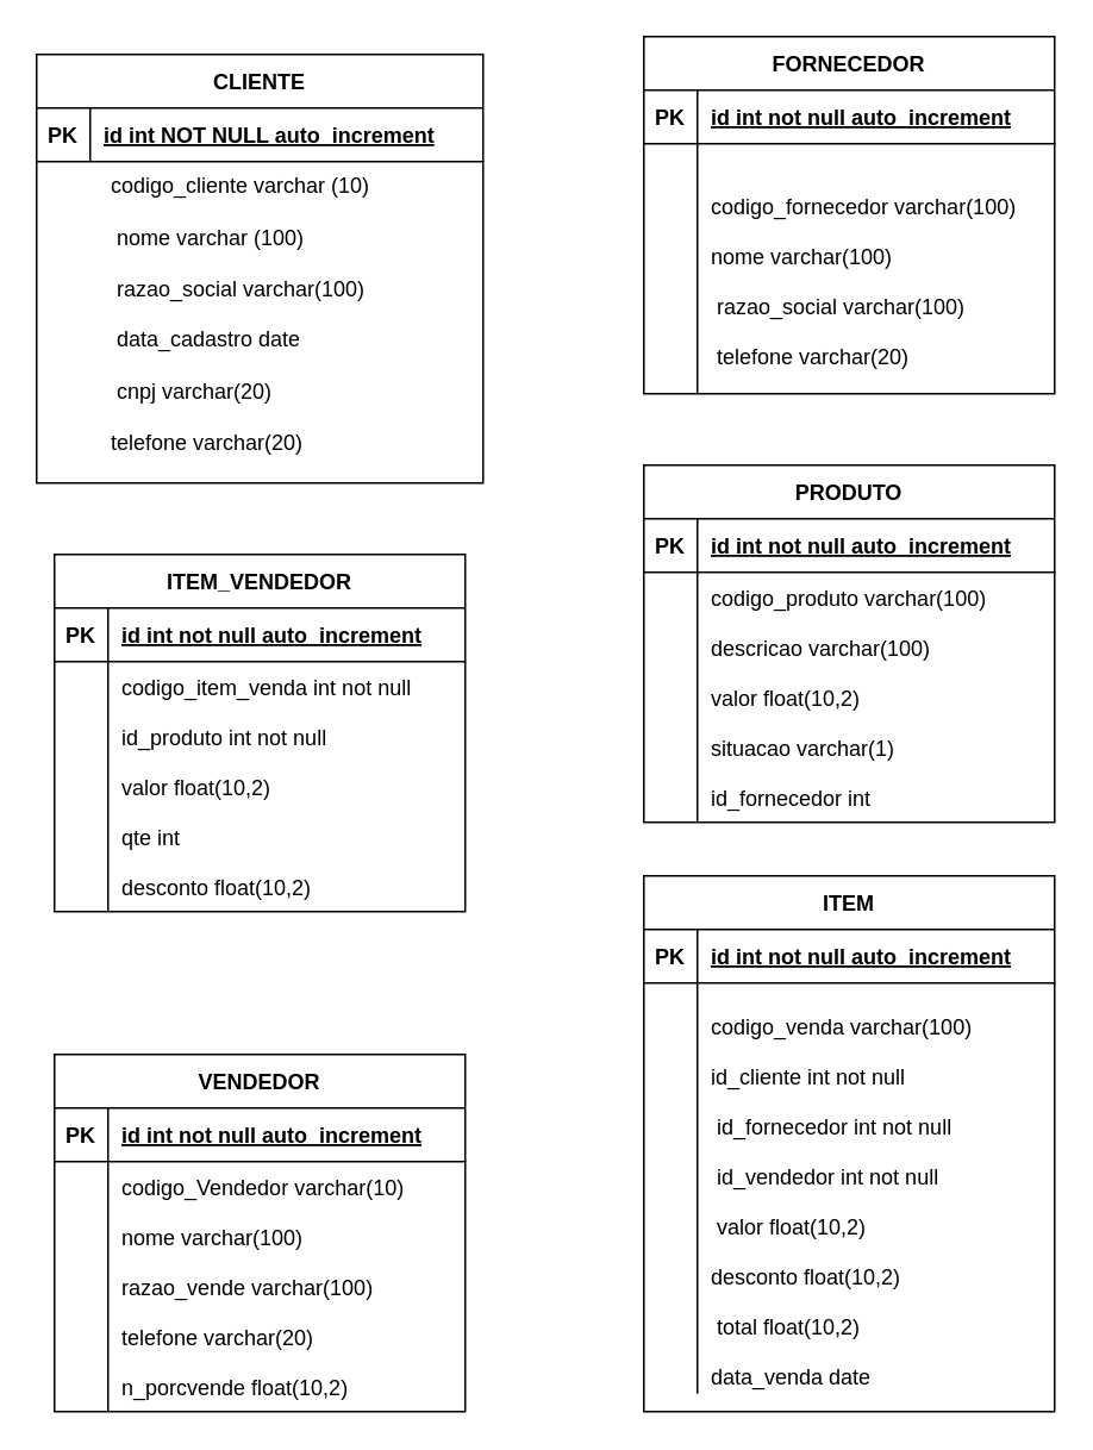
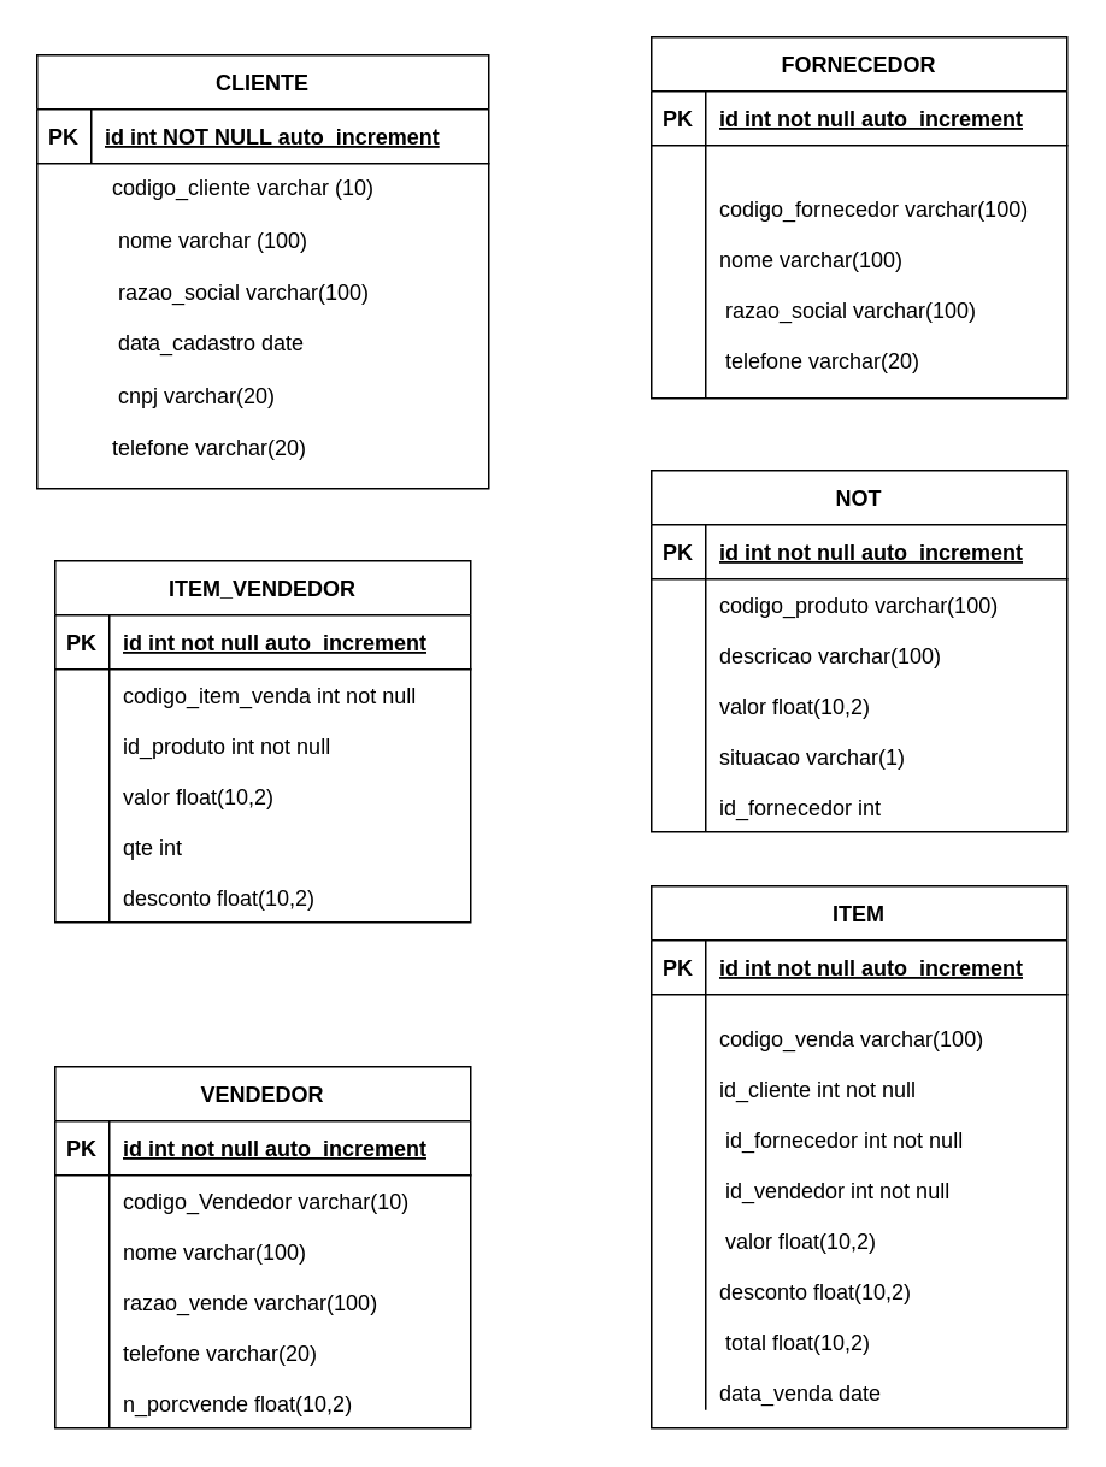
  <mxCell id="0" />
  <mxCell id="1" parent="0" />
  <mxCell id="2" value="FORNECEDOR" style="shape=table;startSize=30;container=1;collapsible=1;childLayout=tableLayout;fixedRows=1;rowLines=0;fontStyle=1;align=center;resizeLast=1;" parent="1" vertex="1"><mxGeometry x="360" y="20" width="230" height="200" as="geometry" /></mxCell>
  <mxCell id="3" value="" style="shape=partialRectangle;collapsible=0;dropTarget=0;pointerEvents=0;fillColor=none;points=[[0,0.5],[1,0.5]];portConstraint=eastwest;top=0;left=0;right=0;bottom=1;" parent="2" vertex="1"><mxGeometry y="30" width="230" height="30" as="geometry" /></mxCell>
  <mxCell id="4" value="PK" style="shape=partialRectangle;overflow=hidden;connectable=0;fillColor=none;top=0;left=0;bottom=0;right=0;fontStyle=1;" parent="3" vertex="1"><mxGeometry width="30" height="30" as="geometry" /></mxCell>
  <mxCell id="5" value="id int not null auto_increment" style="shape=partialRectangle;overflow=hidden;connectable=0;fillColor=none;top=0;left=0;bottom=0;right=0;align=left;spacingLeft=6;fontStyle=5;" parent="3" vertex="1"><mxGeometry x="30" width="200" height="30" as="geometry" /></mxCell>
  <mxCell id="6" value="" style="shape=partialRectangle;collapsible=0;dropTarget=0;pointerEvents=0;fillColor=none;points=[[0,0.5],[1,0.5]];portConstraint=eastwest;top=0;left=0;right=0;bottom=0;" parent="2" vertex="1"><mxGeometry y="60" width="230" height="140" as="geometry" /></mxCell>
  <mxCell id="7" value="" style="shape=partialRectangle;overflow=hidden;connectable=0;fillColor=none;top=0;left=0;bottom=0;right=0;" parent="6" vertex="1"><mxGeometry width="30" height="140" as="geometry" /></mxCell>
  <mxCell id="8" value="&#10;&#09;codigo_fornecedor varchar(100)&#10;&#10;&#09;nome varchar(100)&#10;&#10; razao_social varchar(100)&#10;&#10; telefone varchar(20)" style="shape=partialRectangle;overflow=hidden;connectable=0;fillColor=none;top=0;left=0;bottom=0;right=0;align=left;spacingLeft=6;" parent="6" vertex="1"><mxGeometry x="30" width="200" height="140" as="geometry" /></mxCell>
  <mxCell id="9" value="CLIENTE" style="shape=table;startSize=30;container=1;collapsible=1;childLayout=tableLayout;fixedRows=1;rowLines=0;fontStyle=1;align=center;resizeLast=1;" parent="1" vertex="1"><mxGeometry x="20" y="30" width="250" height="240" as="geometry" /></mxCell>
  <mxCell id="10" value="" style="shape=partialRectangle;collapsible=0;dropTarget=0;pointerEvents=0;fillColor=none;points=[[0,0.5],[1,0.5]];portConstraint=eastwest;top=0;left=0;right=0;bottom=1;" parent="9" vertex="1"><mxGeometry y="30" width="250" height="30" as="geometry" /></mxCell>
  <mxCell id="11" value="PK" style="shape=partialRectangle;overflow=hidden;connectable=0;fillColor=none;top=0;left=0;bottom=0;right=0;fontStyle=1;" parent="10" vertex="1"><mxGeometry width="30" height="30" as="geometry" /></mxCell>
  <mxCell id="12" value="id int NOT NULL auto_increment" style="shape=partialRectangle;overflow=hidden;connectable=0;fillColor=none;top=0;left=0;bottom=0;right=0;align=left;spacingLeft=6;fontStyle=5;" parent="10" vertex="1"><mxGeometry x="30" width="220" height="30" as="geometry" /></mxCell>
  <mxCell id="13" value="codigo_cliente varchar (10)&lt;br&gt;&lt;br&gt;&amp;nbsp;nome varchar (100)&lt;br&gt;&lt;br&gt;&amp;nbsp;razao_social varchar(100)&lt;br&gt;&lt;br&gt;&amp;nbsp;data_cadastro date&lt;br&gt;&lt;br&gt;&amp;nbsp;cnpj varchar(20)&lt;br&gt;&lt;br&gt;&#09;telefone varchar(20)" style="text;whiteSpace=wrap;html=1;" vertex="1" parent="1"><mxGeometry x="60" y="90" width="170" height="170" as="geometry" /></mxCell>
- <mxCell id="14" value="PRODUTO" style="shape=table;startSize=30;container=1;collapsible=1;childLayout=tableLayout;fixedRows=1;rowLines=0;fontStyle=1;align=center;resizeLast=1;" vertex="1" parent="1"><mxGeometry x="360" y="260" width="230" height="200" as="geometry" /></mxCell>
+ <mxCell id="14" value="NOT" style="shape=table;startSize=30;container=1;collapsible=1;childLayout=tableLayout;fixedRows=1;rowLines=0;fontStyle=1;align=center;resizeLast=1;" vertex="1" parent="1"><mxGeometry x="360" y="260" width="230" height="200" as="geometry" /></mxCell>
  <mxCell id="15" value="" style="shape=partialRectangle;collapsible=0;dropTarget=0;pointerEvents=0;fillColor=none;points=[[0,0.5],[1,0.5]];portConstraint=eastwest;top=0;left=0;right=0;bottom=1;" vertex="1" parent="14"><mxGeometry y="30" width="230" height="30" as="geometry" /></mxCell>
  <mxCell id="16" value="PK" style="shape=partialRectangle;overflow=hidden;connectable=0;fillColor=none;top=0;left=0;bottom=0;right=0;fontStyle=1;" vertex="1" parent="15"><mxGeometry width="30" height="30" as="geometry" /></mxCell>
  <mxCell id="17" value="id int not null auto_increment" style="shape=partialRectangle;overflow=hidden;connectable=0;fillColor=none;top=0;left=0;bottom=0;right=0;align=left;spacingLeft=6;fontStyle=5;" vertex="1" parent="15"><mxGeometry x="30" width="200" height="30" as="geometry" /></mxCell>
  <mxCell id="18" value="" style="shape=partialRectangle;collapsible=0;dropTarget=0;pointerEvents=0;fillColor=none;points=[[0,0.5],[1,0.5]];portConstraint=eastwest;top=0;left=0;right=0;bottom=0;" vertex="1" parent="14"><mxGeometry y="60" width="230" height="140" as="geometry" /></mxCell>
  <mxCell id="19" value="" style="shape=partialRectangle;overflow=hidden;connectable=0;fillColor=none;top=0;left=0;bottom=0;right=0;" vertex="1" parent="18"><mxGeometry width="30" height="140" as="geometry" /></mxCell>
  <mxCell id="20" value="codigo_produto varchar(100)&#10;&#10;&#09;descricao varchar(100)&#10;&#10;&#09;valor float(10,2)&#10;&#10;&#09;situacao varchar(1)&#10;&#10;&#09;id_fornecedor int" style="shape=partialRectangle;overflow=hidden;connectable=0;fillColor=none;top=0;left=0;bottom=0;right=0;align=left;spacingLeft=6;" vertex="1" parent="18"><mxGeometry x="30" width="200" height="140" as="geometry" /></mxCell>
  <mxCell id="21" value="ITEM" style="shape=table;startSize=30;container=1;collapsible=1;childLayout=tableLayout;fixedRows=1;rowLines=0;fontStyle=1;align=center;resizeLast=1;" vertex="1" parent="1"><mxGeometry x="360" y="490" width="230" height="300" as="geometry" /></mxCell>
  <mxCell id="22" value="" style="shape=partialRectangle;collapsible=0;dropTarget=0;pointerEvents=0;fillColor=none;points=[[0,0.5],[1,0.5]];portConstraint=eastwest;top=0;left=0;right=0;bottom=1;" vertex="1" parent="21"><mxGeometry y="30" width="230" height="30" as="geometry" /></mxCell>
  <mxCell id="23" value="PK" style="shape=partialRectangle;overflow=hidden;connectable=0;fillColor=none;top=0;left=0;bottom=0;right=0;fontStyle=1;" vertex="1" parent="22"><mxGeometry width="30" height="30" as="geometry" /></mxCell>
  <mxCell id="24" value="id int not null auto_increment" style="shape=partialRectangle;overflow=hidden;connectable=0;fillColor=none;top=0;left=0;bottom=0;right=0;align=left;spacingLeft=6;fontStyle=5;" vertex="1" parent="22"><mxGeometry x="30" width="200" height="30" as="geometry" /></mxCell>
  <mxCell id="25" value="" style="shape=partialRectangle;collapsible=0;dropTarget=0;pointerEvents=0;fillColor=none;points=[[0,0.5],[1,0.5]];portConstraint=eastwest;top=0;left=0;right=0;bottom=0;" vertex="1" parent="21"><mxGeometry y="60" width="230" height="230" as="geometry" /></mxCell>
  <mxCell id="26" value="" style="shape=partialRectangle;overflow=hidden;connectable=0;fillColor=none;top=0;left=0;bottom=0;right=0;" vertex="1" parent="25"><mxGeometry width="30" height="230" as="geometry" /></mxCell>
  <mxCell id="27" value="&#10;codigo_venda varchar(100)&#10;&#10;&#09;id_cliente int not null&#10;&#10; id_fornecedor int not null&#10;&#10; id_vendedor int not null&#10;&#10; valor float(10,2)&#10;&#10;&#09;desconto float(10,2)&#10;&#10; total float(10,2)&#10;&#10;data_venda date" style="shape=partialRectangle;overflow=hidden;connectable=0;fillColor=none;top=0;left=0;bottom=0;right=0;align=left;spacingLeft=6;" vertex="1" parent="25"><mxGeometry x="30" width="200" height="230" as="geometry" /></mxCell>
  <mxCell id="28" value="ITEM_VENDEDOR" style="shape=table;startSize=30;container=1;collapsible=1;childLayout=tableLayout;fixedRows=1;rowLines=0;fontStyle=1;align=center;resizeLast=1;" vertex="1" parent="1"><mxGeometry x="30" y="310" width="230" height="200" as="geometry" /></mxCell>
  <mxCell id="29" value="" style="shape=partialRectangle;collapsible=0;dropTarget=0;pointerEvents=0;fillColor=none;points=[[0,0.5],[1,0.5]];portConstraint=eastwest;top=0;left=0;right=0;bottom=1;" vertex="1" parent="28"><mxGeometry y="30" width="230" height="30" as="geometry" /></mxCell>
  <mxCell id="30" value="PK" style="shape=partialRectangle;overflow=hidden;connectable=0;fillColor=none;top=0;left=0;bottom=0;right=0;fontStyle=1;" vertex="1" parent="29"><mxGeometry width="30" height="30" as="geometry" /></mxCell>
  <mxCell id="31" value="id int not null auto_increment" style="shape=partialRectangle;overflow=hidden;connectable=0;fillColor=none;top=0;left=0;bottom=0;right=0;align=left;spacingLeft=6;fontStyle=5;" vertex="1" parent="29"><mxGeometry x="30" width="200" height="30" as="geometry" /></mxCell>
  <mxCell id="32" value="" style="shape=partialRectangle;collapsible=0;dropTarget=0;pointerEvents=0;fillColor=none;points=[[0,0.5],[1,0.5]];portConstraint=eastwest;top=0;left=0;right=0;bottom=0;" vertex="1" parent="28"><mxGeometry y="60" width="230" height="140" as="geometry" /></mxCell>
  <mxCell id="33" value="" style="shape=partialRectangle;overflow=hidden;connectable=0;fillColor=none;top=0;left=0;bottom=0;right=0;" vertex="1" parent="32"><mxGeometry width="30" height="140" as="geometry" /></mxCell>
  <mxCell id="34" value="codigo_item_venda int not null&#10; &#10;&#09;id_produto int not null &#10;&#10;&#09;valor float(10,2)&#10;&#10;&#09;qte int&#10;&#10;&#09;desconto float(10,2)" style="shape=partialRectangle;overflow=hidden;connectable=0;fillColor=none;top=0;left=0;bottom=0;right=0;align=left;spacingLeft=6;" vertex="1" parent="32"><mxGeometry x="30" width="200" height="140" as="geometry" /></mxCell>
  <mxCell id="35" value="VENDEDOR" style="shape=table;startSize=30;container=1;collapsible=1;childLayout=tableLayout;fixedRows=1;rowLines=0;fontStyle=1;align=center;resizeLast=1;" vertex="1" parent="1"><mxGeometry x="30" y="590" width="230" height="200" as="geometry" /></mxCell>
  <mxCell id="36" value="" style="shape=partialRectangle;collapsible=0;dropTarget=0;pointerEvents=0;fillColor=none;points=[[0,0.5],[1,0.5]];portConstraint=eastwest;top=0;left=0;right=0;bottom=1;" vertex="1" parent="35"><mxGeometry y="30" width="230" height="30" as="geometry" /></mxCell>
  <mxCell id="37" value="PK" style="shape=partialRectangle;overflow=hidden;connectable=0;fillColor=none;top=0;left=0;bottom=0;right=0;fontStyle=1;" vertex="1" parent="36"><mxGeometry width="30" height="30" as="geometry" /></mxCell>
  <mxCell id="38" value="id int not null auto_increment" style="shape=partialRectangle;overflow=hidden;connectable=0;fillColor=none;top=0;left=0;bottom=0;right=0;align=left;spacingLeft=6;fontStyle=5;" vertex="1" parent="36"><mxGeometry x="30" width="200" height="30" as="geometry" /></mxCell>
  <mxCell id="39" value="" style="shape=partialRectangle;collapsible=0;dropTarget=0;pointerEvents=0;fillColor=none;points=[[0,0.5],[1,0.5]];portConstraint=eastwest;top=0;left=0;right=0;bottom=0;" vertex="1" parent="35"><mxGeometry y="60" width="230" height="140" as="geometry" /></mxCell>
  <mxCell id="40" value="" style="shape=partialRectangle;overflow=hidden;connectable=0;fillColor=none;top=0;left=0;bottom=0;right=0;" vertex="1" parent="39"><mxGeometry width="30" height="140" as="geometry" /></mxCell>
  <mxCell id="41" value="codigo_Vendedor varchar(10)&#10;&#10;nome varchar(100)&#10;&#10;razao_vende varchar(100)&#10;&#10;telefone varchar(20)&#10;&#10;n_porcvende float(10,2)" style="shape=partialRectangle;overflow=hidden;connectable=0;fillColor=none;top=0;left=0;bottom=0;right=0;align=left;spacingLeft=6;" vertex="1" parent="39"><mxGeometry x="30" width="200" height="140" as="geometry" /></mxCell>
